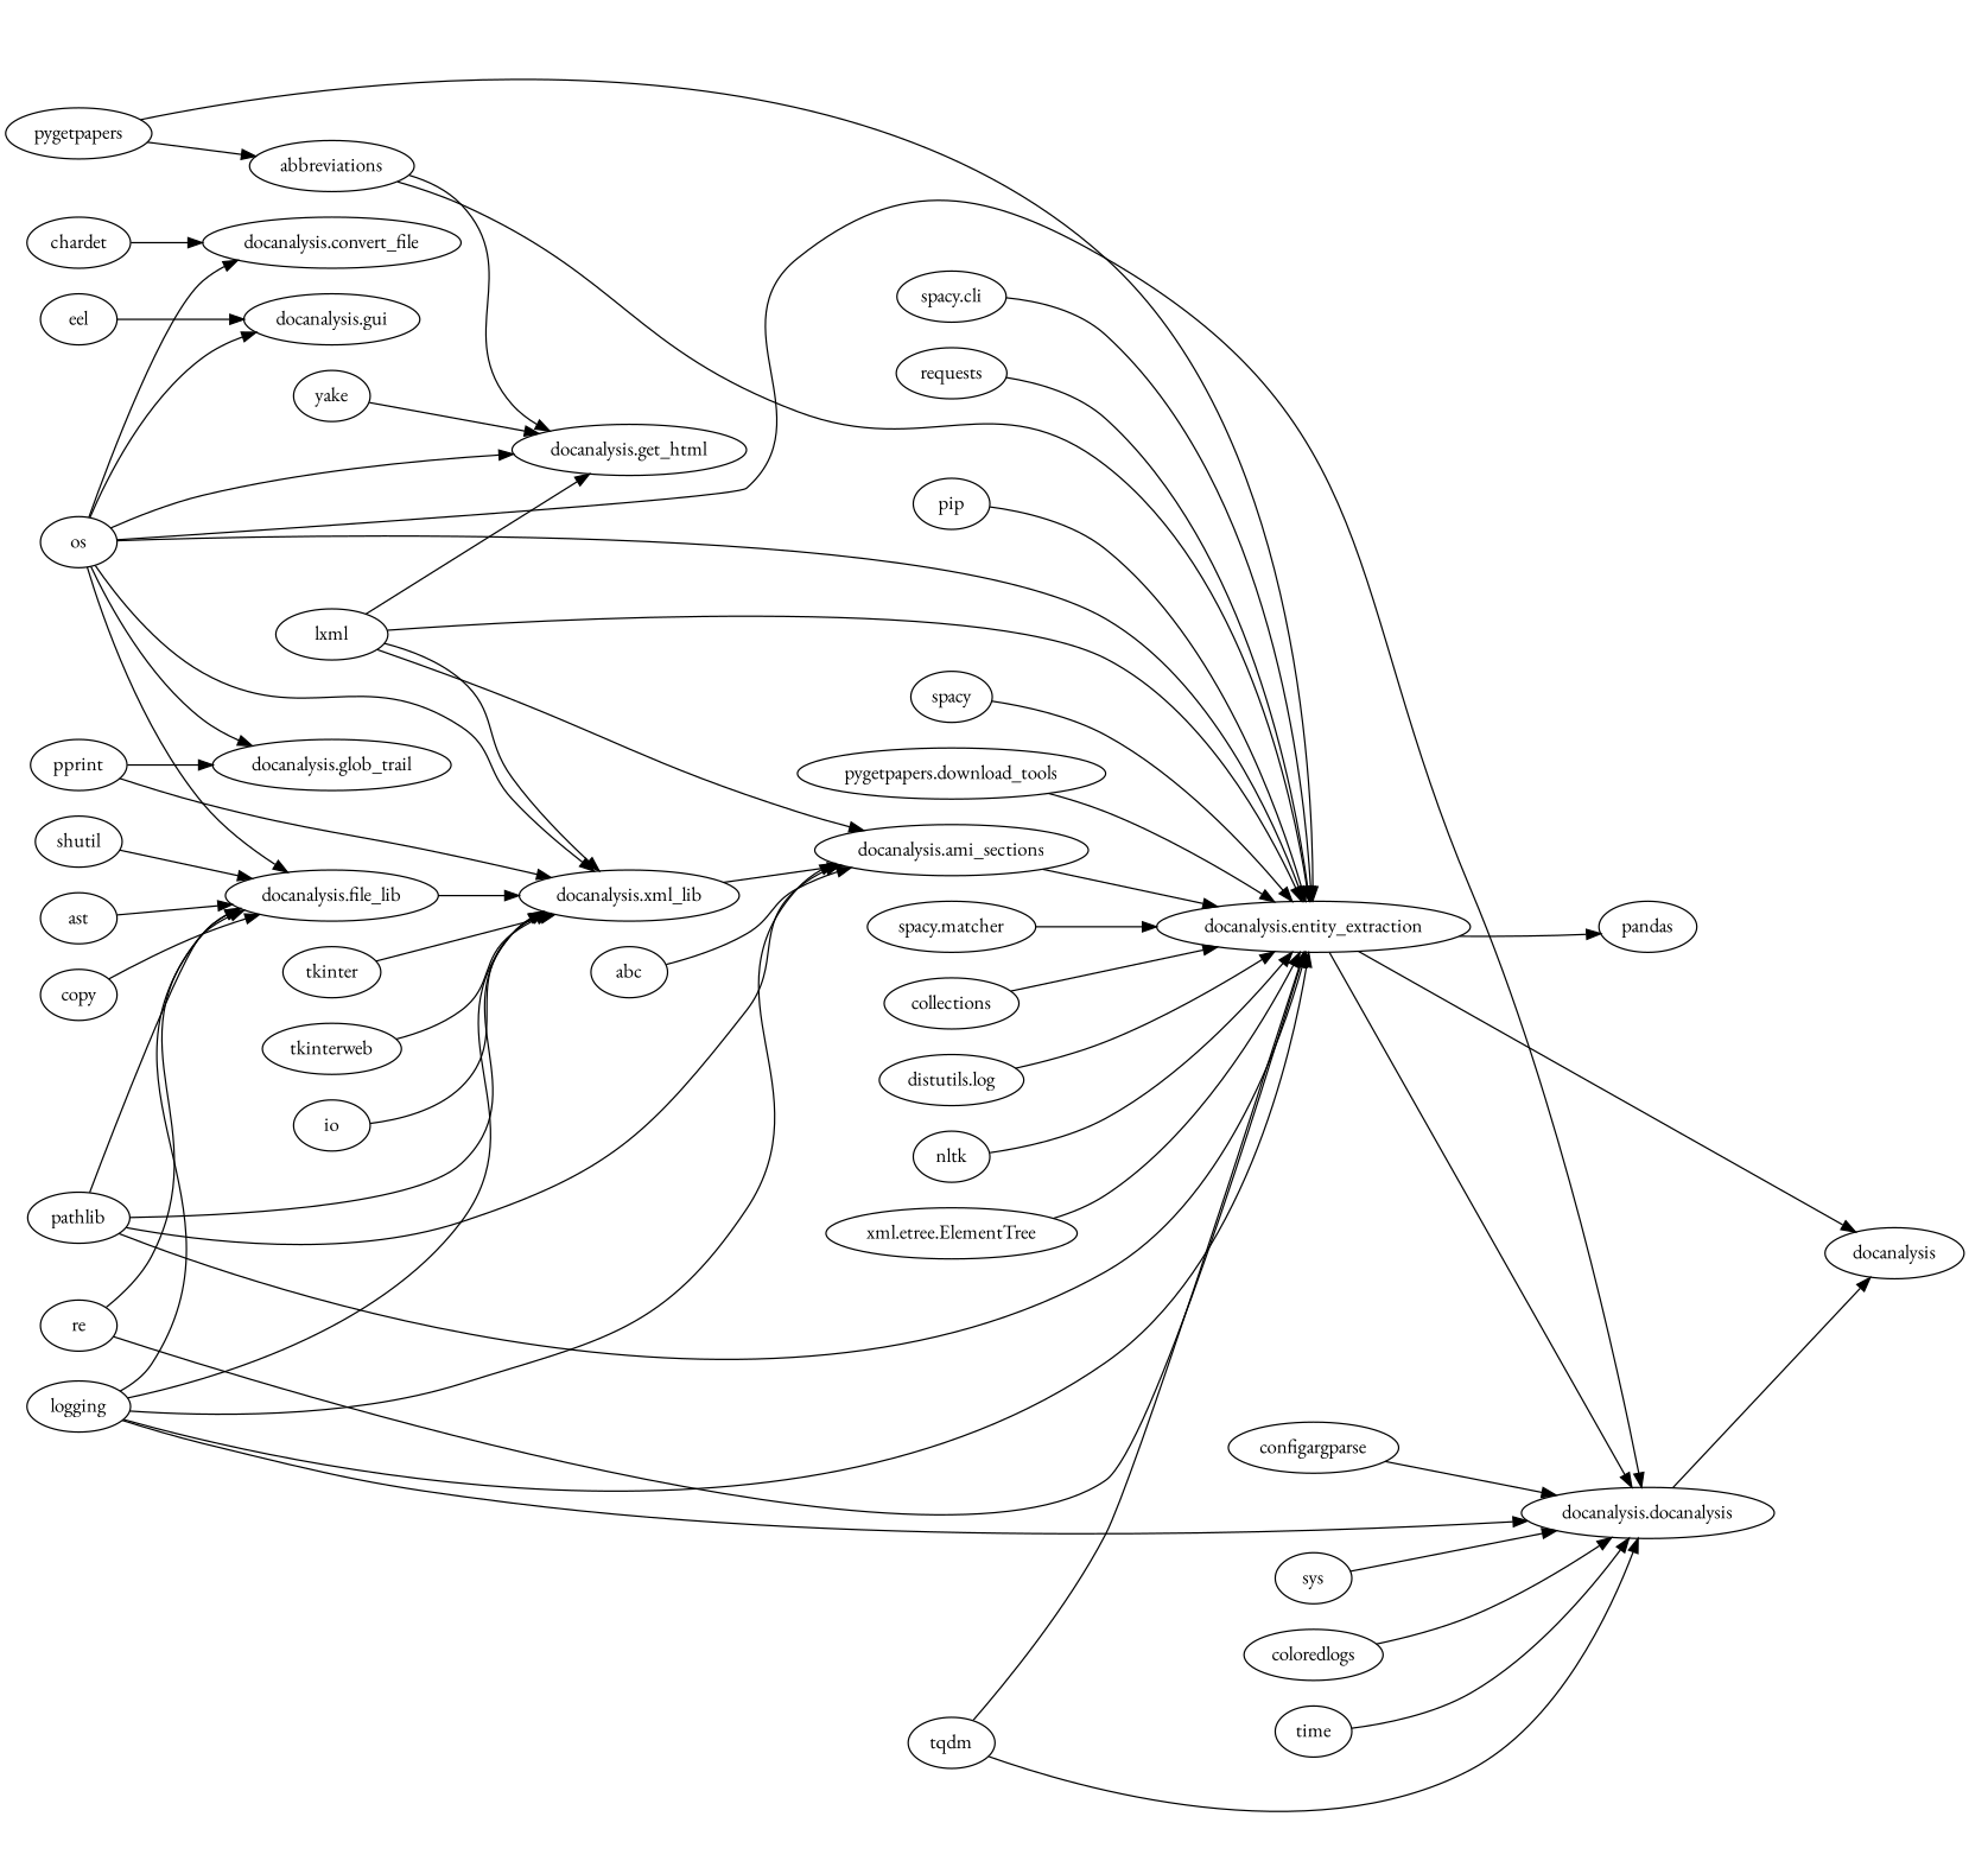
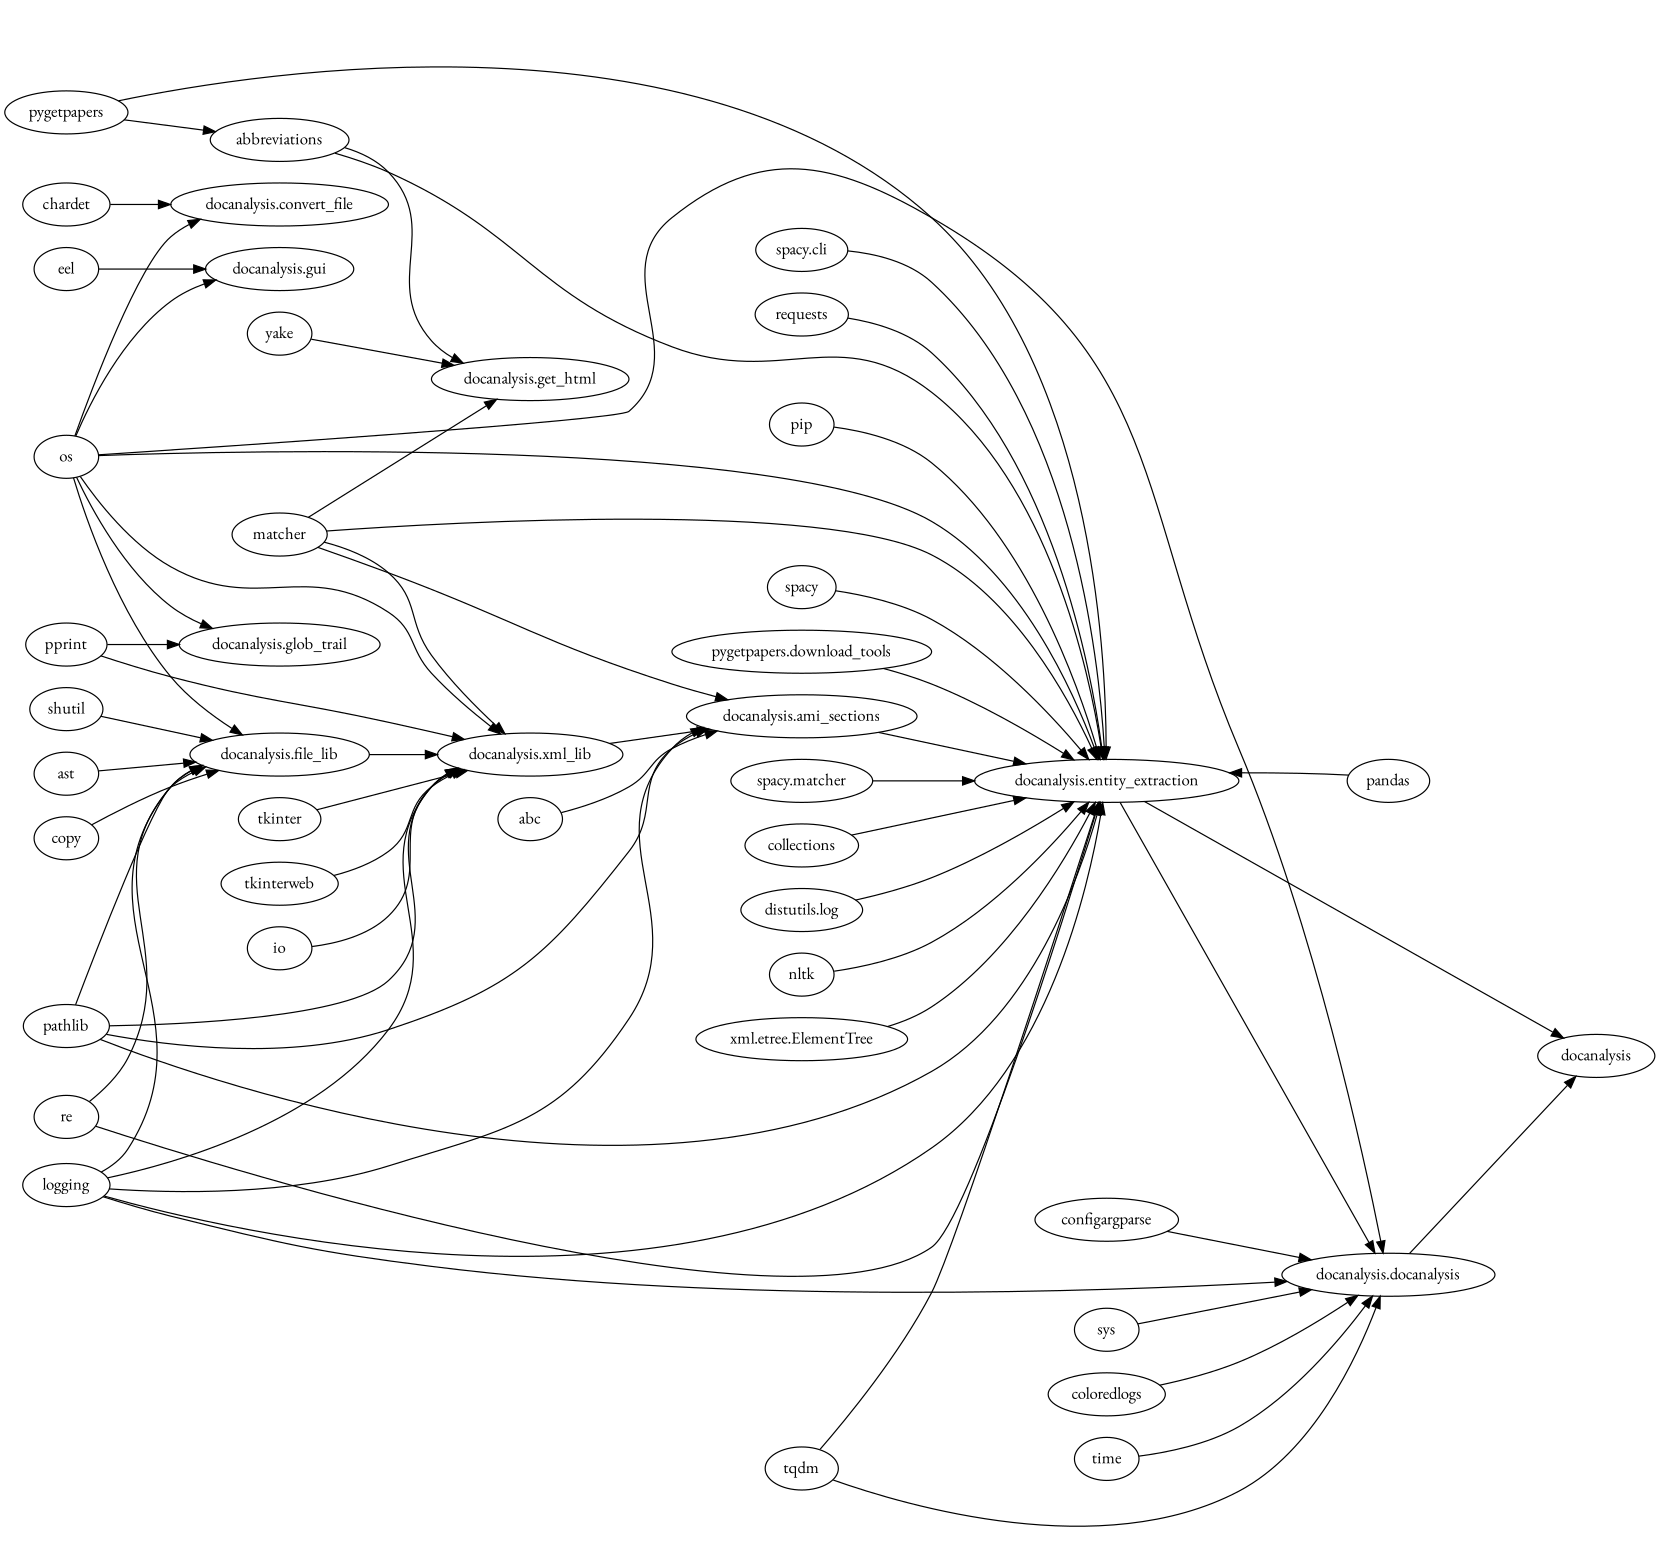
  strict digraph {
    clusterrank=local
    fontname="EB Garamond"
    fontsize=16
    rankdir=LR
    node [fontname="EB Garamond" fontsize=14 shape=ellipse]
    edge [fontname="EB Garamond"]
    nltk
    "docanalysis.entity_extraction"
    docanalysis
    "docanalysis.docanalysis"
    re
    "docanalysis.file_lib"
    "docanalysis.xml_lib"
    "spacy.cli"
    tqdm
    requests
    pip
-   lxml
+   lxml [label=matcher]
    "docanalysis.ami_sections"
    "docanalysis.get_html"
    os
    "docanalysis.convert_file"
    "docanalysis.glob_trail"
    "docanalysis.gui"
    pandas
    pathlib
    spacy
    "spacy.matcher"
    "pygetpapers.download_tools"
    collections
    logging
    abbreviations
    "distutils.log"
    pygetpapers
    "xml.etree.ElementTree"
    chardet
    abc
    pprint
    tkinterweb
    io
    tkinter
    sys
    coloredlogs
    time
    configargparse
    shutil
    ast
    copy
    yake
    eel
    nltk -> "docanalysis.entity_extraction"
    "docanalysis.entity_extraction" -> docanalysis
    "docanalysis.entity_extraction" -> "docanalysis.docanalysis"
    "docanalysis.docanalysis" -> docanalysis
    re -> "docanalysis.entity_extraction"
    re -> "docanalysis.file_lib"
    "docanalysis.file_lib" -> "docanalysis.xml_lib"
    "docanalysis.xml_lib" -> "docanalysis.ami_sections"
    "spacy.cli" -> "docanalysis.entity_extraction"
    tqdm -> "docanalysis.entity_extraction"
    tqdm -> "docanalysis.docanalysis"
    requests -> "docanalysis.entity_extraction"
    pip -> "docanalysis.entity_extraction"
    lxml -> "docanalysis.entity_extraction"
    lxml -> "docanalysis.xml_lib"
    lxml -> "docanalysis.ami_sections"
    lxml -> "docanalysis.get_html"
    "docanalysis.ami_sections" -> "docanalysis.entity_extraction"
    os -> "docanalysis.entity_extraction"
    os -> "docanalysis.docanalysis"
    os -> "docanalysis.file_lib"
    os -> "docanalysis.xml_lib"
-   os -> "docanalysis.get_html"
    os -> "docanalysis.convert_file"
    os -> "docanalysis.glob_trail"
    os -> "docanalysis.gui"
-   "docanalysis.entity_extraction" -> pandas
+   pandas -> "docanalysis.entity_extraction"
    pathlib -> "docanalysis.entity_extraction"
    pathlib -> "docanalysis.file_lib"
    pathlib -> "docanalysis.xml_lib"
    pathlib -> "docanalysis.ami_sections"
    spacy -> "docanalysis.entity_extraction"
    "spacy.matcher" -> "docanalysis.entity_extraction"
    "pygetpapers.download_tools" -> "docanalysis.entity_extraction"
    collections -> "docanalysis.entity_extraction"
    logging -> "docanalysis.entity_extraction"
    logging -> "docanalysis.docanalysis"
    logging -> "docanalysis.file_lib"
    logging -> "docanalysis.xml_lib"
    logging -> "docanalysis.ami_sections"
    abbreviations -> "docanalysis.entity_extraction"
    abbreviations -> "docanalysis.get_html"
    "distutils.log" -> "docanalysis.entity_extraction"
    pygetpapers -> "docanalysis.entity_extraction"
    pygetpapers -> abbreviations
    "xml.etree.ElementTree" -> "docanalysis.entity_extraction"
    chardet -> "docanalysis.convert_file"
    abc -> "docanalysis.ami_sections"
    pprint -> "docanalysis.xml_lib"
    pprint -> "docanalysis.glob_trail"
    tkinterweb -> "docanalysis.xml_lib"
    io -> "docanalysis.xml_lib"
    tkinter -> "docanalysis.xml_lib"
    sys -> "docanalysis.docanalysis"
    coloredlogs -> "docanalysis.docanalysis"
    time -> "docanalysis.docanalysis"
    configargparse -> "docanalysis.docanalysis"
    shutil -> "docanalysis.file_lib"
    ast -> "docanalysis.file_lib"
    copy -> "docanalysis.file_lib"
    yake -> "docanalysis.get_html"
    eel -> "docanalysis.gui"
  }
